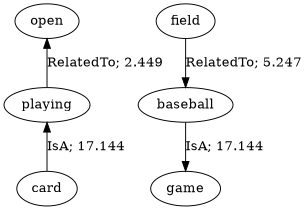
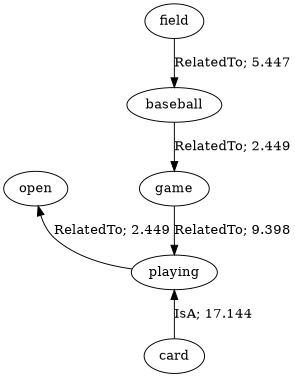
  digraph {
    fontname="DejaVu Serif"
    node [fontname="DejaVu Serif"]
    edge [dir=forward fontname="DejaVu Serif"]
    n1 [label=open]
    n2 [label=playing]
    n3 [label=field]
    n4 [label=baseball]
    n5 [label=game]
    n6 [label=card]
    n1 -> n2 [dir=back label="RelatedTo; 2.449" weight=2.449]
    n2 -> n6 [dir=back label="IsA; 17.144" weight=5.205]
-   n3 -> n4 [label="RelatedTo; 5.247" weight=5.247]
-   n4 -> n5 [label="IsA; 17.144" weight=17.144]
+   n3 -> n4 [label="RelatedTo; 5.447" weight=5.247]
+   n4 -> n5 [label="RelatedTo; 2.449" weight=17.144]
+   n5 -> n2 [label="RelatedTo; 9.398" weight=9.398]
  }
